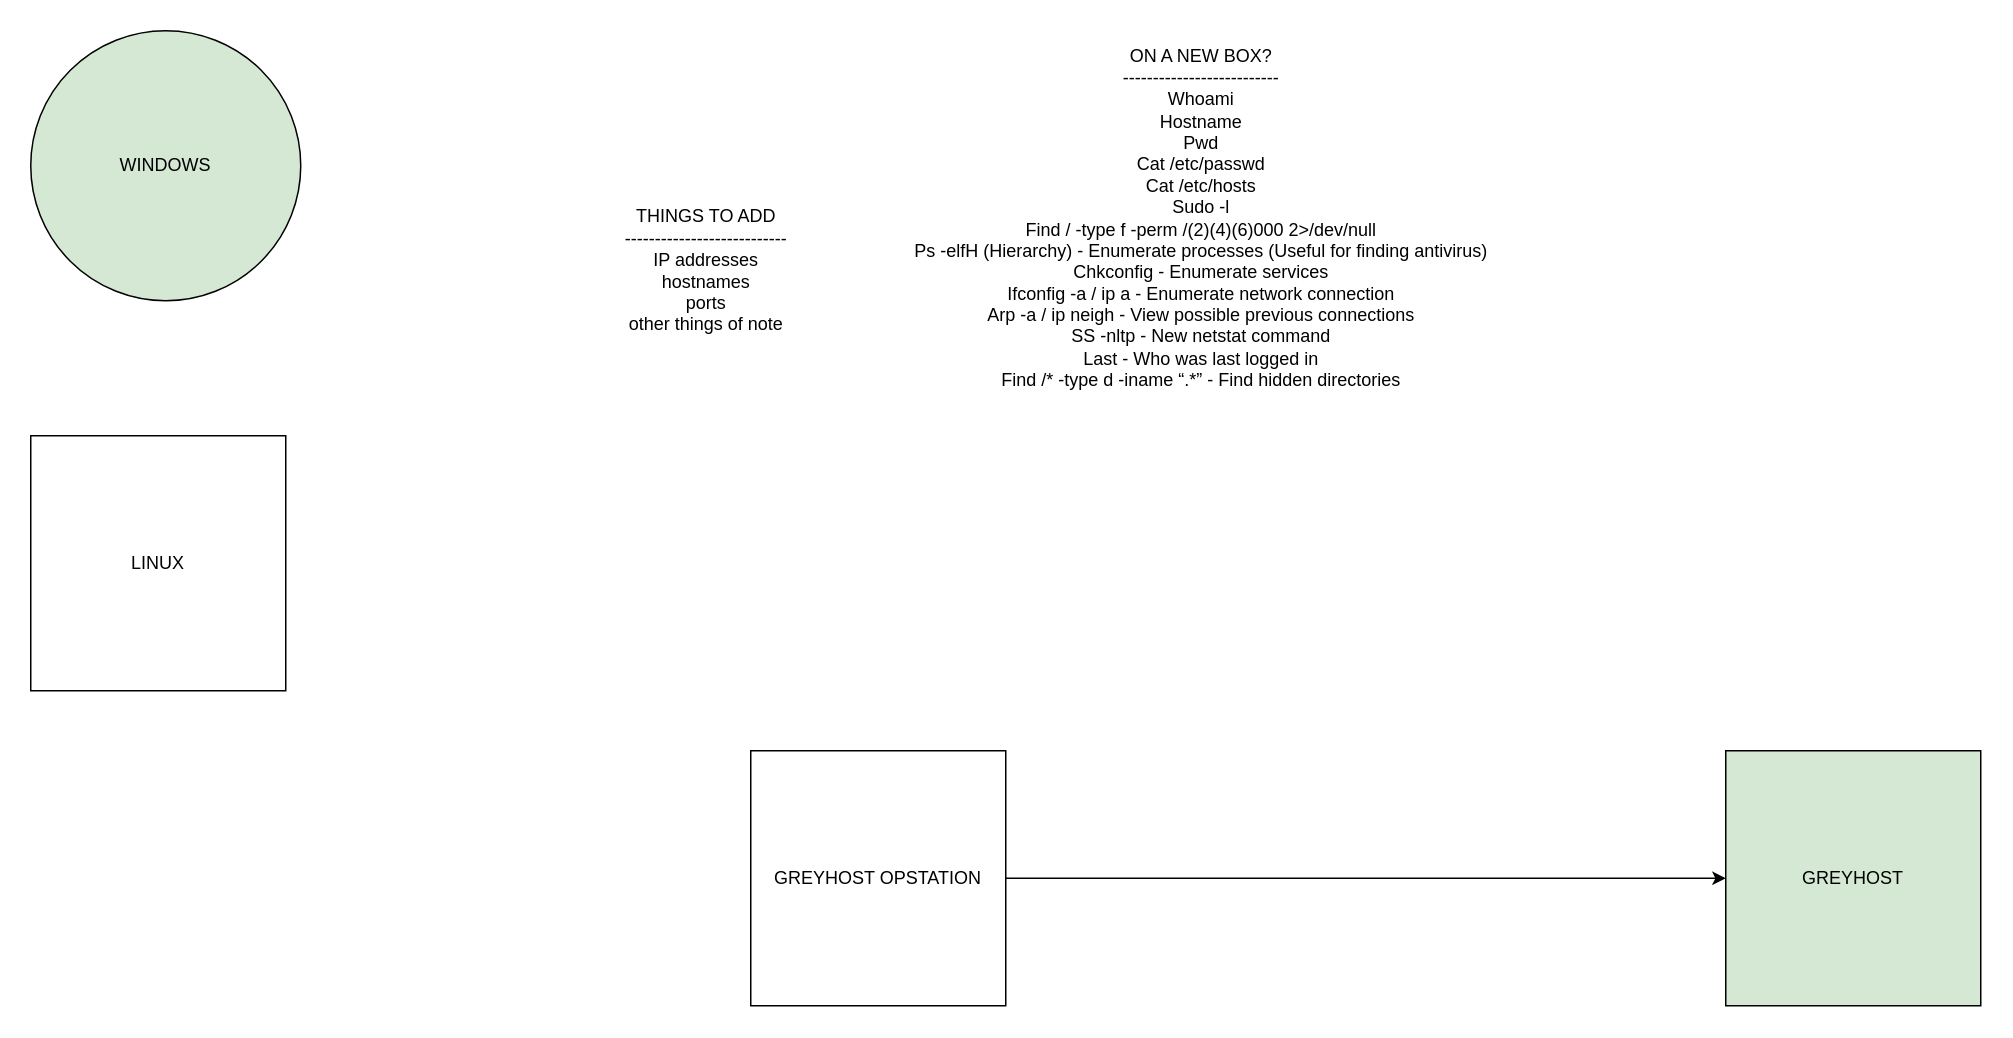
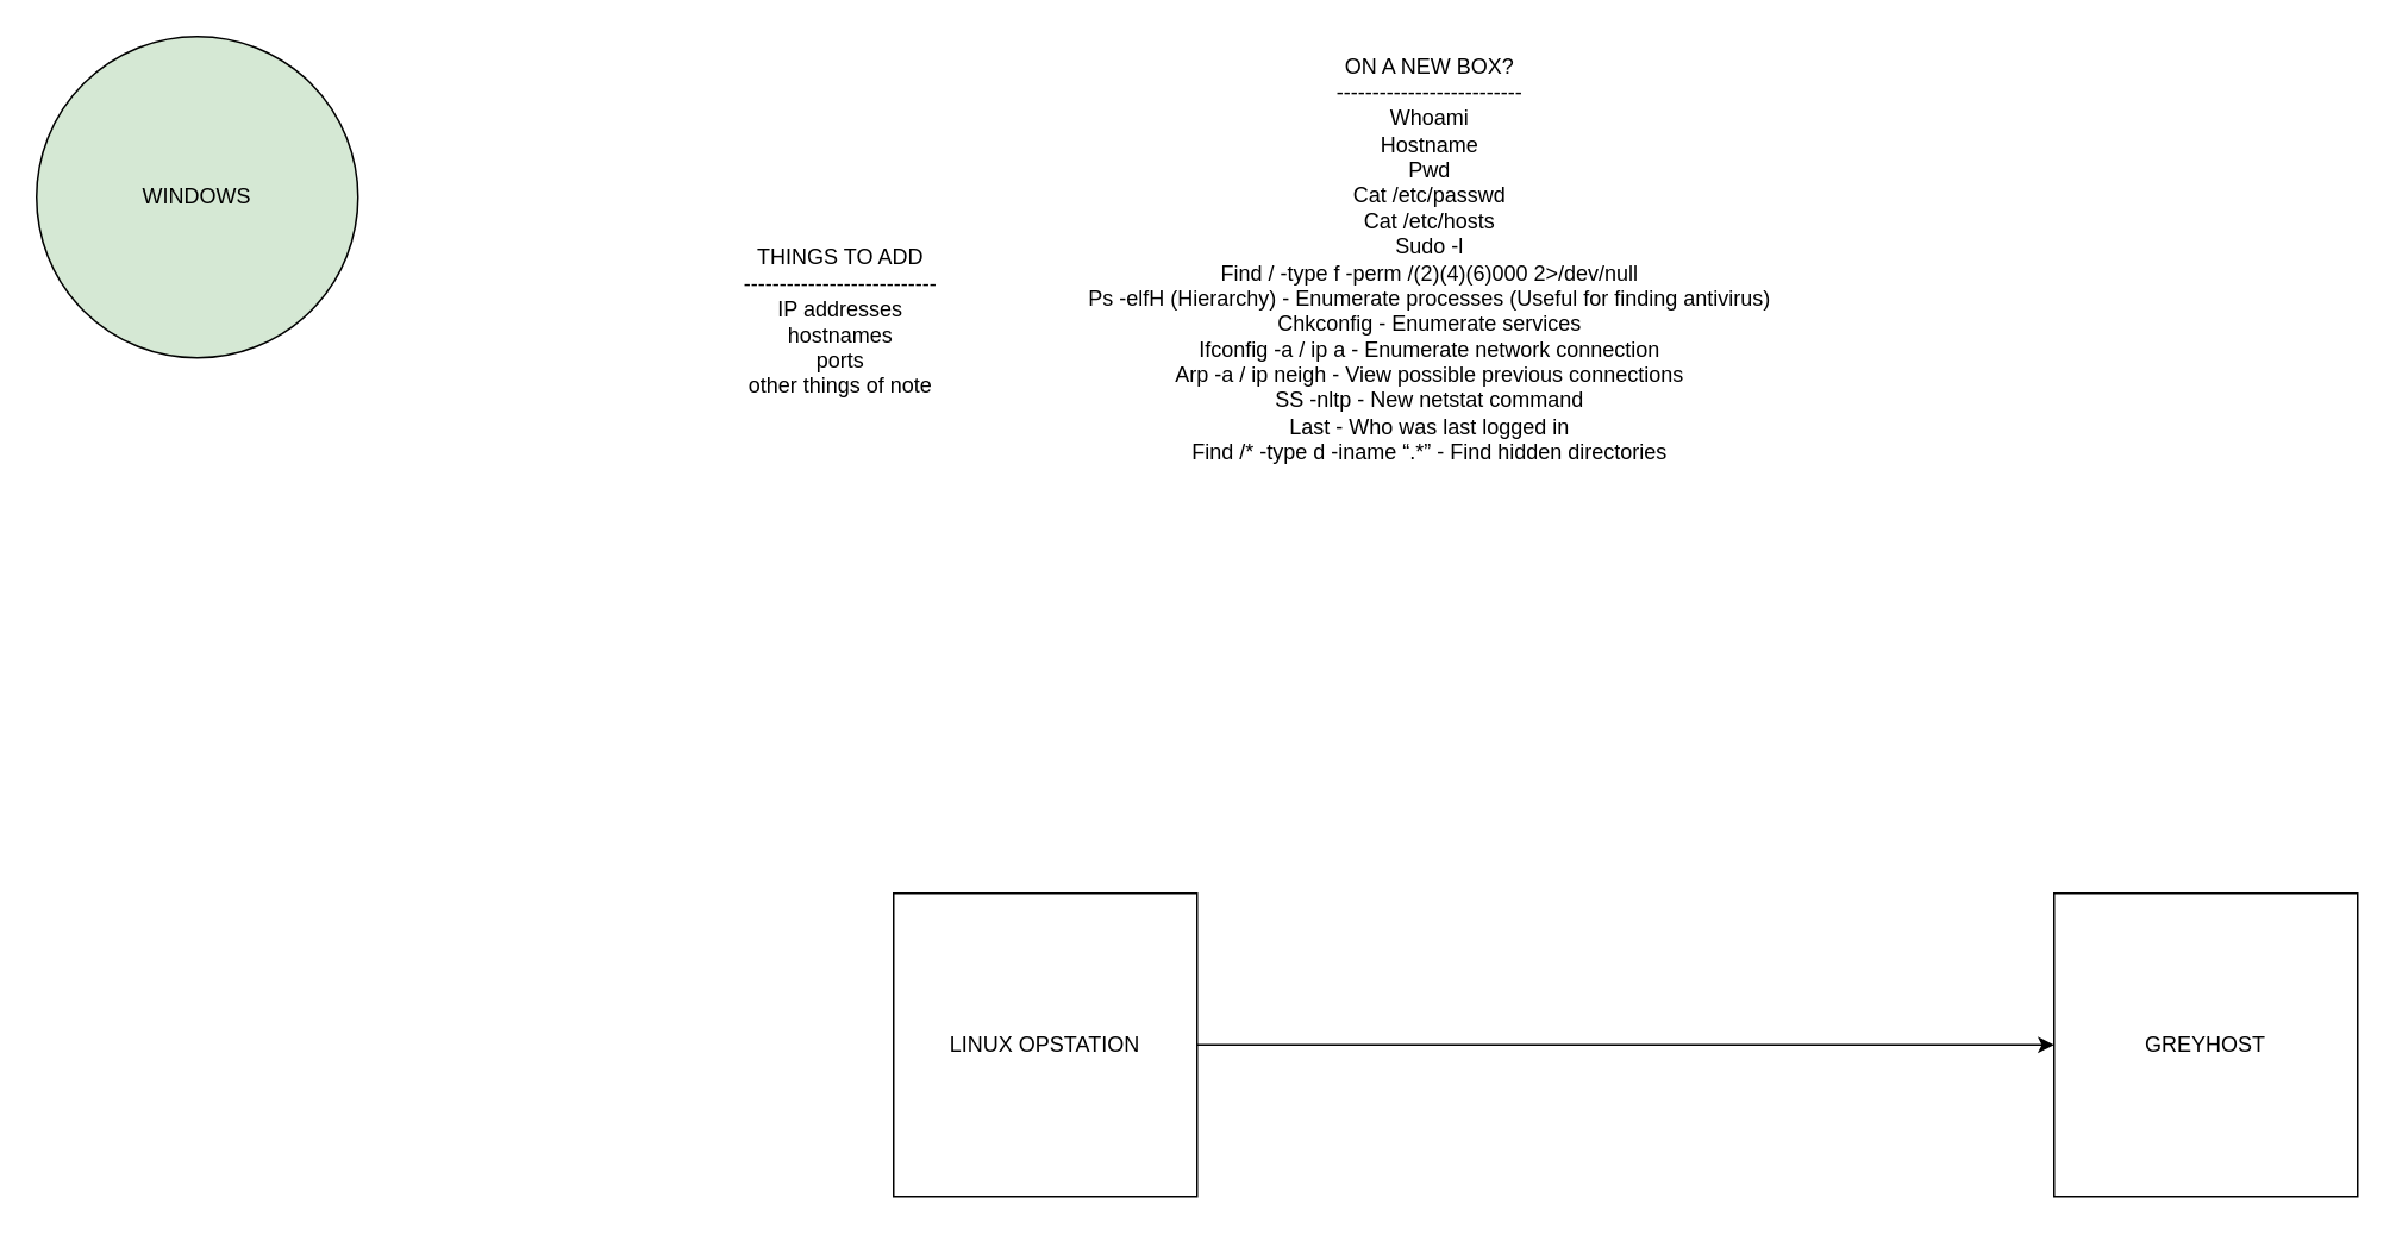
  <mxCell id="0" />
  <mxCell id="1" parent="0" />
- <mxCell id="2" value="LINUX" style="whiteSpace=wrap;html=1;aspect=fixed;" parent="1" vertex="1"><mxGeometry x="20" y="290" width="170" height="170" as="geometry" /></mxCell>
  <mxCell id="3" value="WINDOWS" style="ellipse;whiteSpace=wrap;html=1;aspect=fixed;fillColor=#d5e8d4;" parent="1" vertex="1"><mxGeometry x="20" y="20" width="180" height="180" as="geometry" /></mxCell>
  <mxCell id="4" style="edgeStyle=orthogonalEdgeStyle;rounded=0;orthogonalLoop=1;jettySize=auto;html=1;" parent="1" source="5" edge="1"><mxGeometry relative="1" as="geometry"><mxPoint x="1150" y="585" as="targetPoint" /></mxGeometry></mxCell>
- <mxCell id="5" value="GREYHOST OPSTATION" style="whiteSpace=wrap;html=1;aspect=fixed;" parent="1" vertex="1"><mxGeometry x="500" y="500" width="170" height="170" as="geometry" /></mxCell>
- <mxCell id="6" value="GREYHOST" style="whiteSpace=wrap;html=1;aspect=fixed;fillColor=#d5e8d4;" parent="1" vertex="1"><mxGeometry x="1150" y="500" width="170" height="170" as="geometry" /></mxCell>
+ <mxCell id="5" value="LINUX OPSTATION" style="whiteSpace=wrap;html=1;aspect=fixed;" parent="1" vertex="1"><mxGeometry x="500" y="500" width="170" height="170" as="geometry" /></mxCell>
+ <mxCell id="6" value="GREYHOST" style="whiteSpace=wrap;html=1;aspect=fixed;" parent="1" vertex="1"><mxGeometry x="1150" y="500" width="170" height="170" as="geometry" /></mxCell>
  <mxCell id="7" value="THINGS TO ADD&lt;br&gt;---------------------------&lt;br&gt;IP addresses&lt;br&gt;hostnames&lt;br&gt;ports&lt;br&gt;other things of note" style="text;html=1;align=center;verticalAlign=middle;resizable=0;points=[];autosize=1;strokeColor=none;fillColor=none;" parent="1" vertex="1"><mxGeometry x="410" y="135" width="120" height="90" as="geometry" /></mxCell>
  <mxCell id="8" value="ON A NEW BOX?&lt;br&gt;--------------------------&lt;br&gt;&lt;div&gt;Whoami&lt;/div&gt;&lt;div&gt;Hostname&lt;/div&gt;&lt;div&gt;Pwd&lt;/div&gt;&lt;div&gt;Cat /etc/passwd&lt;/div&gt;&lt;div&gt;Cat /etc/hosts&lt;/div&gt;&lt;div&gt;Sudo -l&lt;/div&gt;&lt;div&gt;Find / -type f -perm /(2)(4)(6)000 2&amp;gt;/dev/null&lt;/div&gt;&lt;div&gt;Ps -elfH (Hierarchy) - Enumerate processes (Useful for finding antivirus)&lt;/div&gt;&lt;div&gt;Chkconfig - Enumerate services&lt;/div&gt;&lt;div&gt;Ifconfig -a / ip a - Enumerate network connection&lt;/div&gt;&lt;div&gt;Arp -a / ip neigh - View possible previous connections&lt;/div&gt;&lt;div&gt;SS -nltp - New netstat command&lt;/div&gt;&lt;div&gt;Last - Who was last logged in&lt;/div&gt;&lt;div&gt;Find /* -type d -iname “.*” - Find hidden directories&lt;/div&gt;" style="text;html=1;align=center;verticalAlign=middle;resizable=0;points=[];autosize=1;strokeColor=none;fillColor=none;" vertex="1" parent="1"><mxGeometry x="600" y="30" width="400" height="230" as="geometry" /></mxCell>
